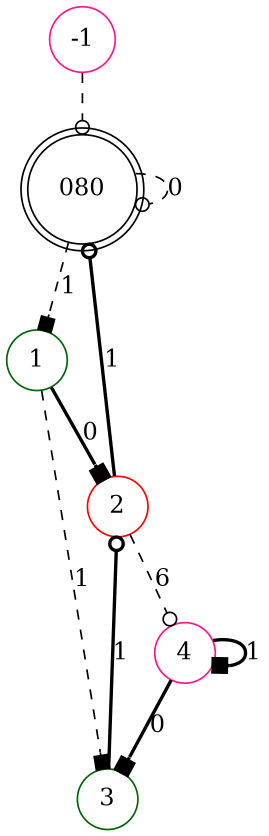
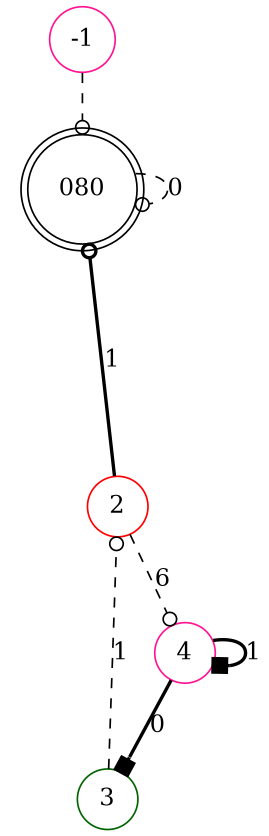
  digraph {
    node [color=darkgreen shape=circle]
    edge [arrowhead=odot style=dashed]
    n1 [color=black label=080 ordering=out shape=doublecircle]
-   1
    2 [color=red]
    3
    -1 [color=deeppink]
    4 [color=deeppink]
    n1 -> n1 [label=0]
-   n1 -> 1 [arrowhead=box label=1]
-   1 -> 2 [arrowhead=box label=0 style=bold]
-   1 -> 3 [arrowhead=box label=1]
    2 -> n1 [label=1 style=bold]
    2 -> 4 [label=6]
-   3 -> 2 [label=1 style=bold]
+   3 -> 2 [label=1]
    -1 -> n1
    4 -> 3 [arrowhead=box label=0 style=bold]
    4 -> 4 [arrowhead=box label=1 style=bold]
  }
